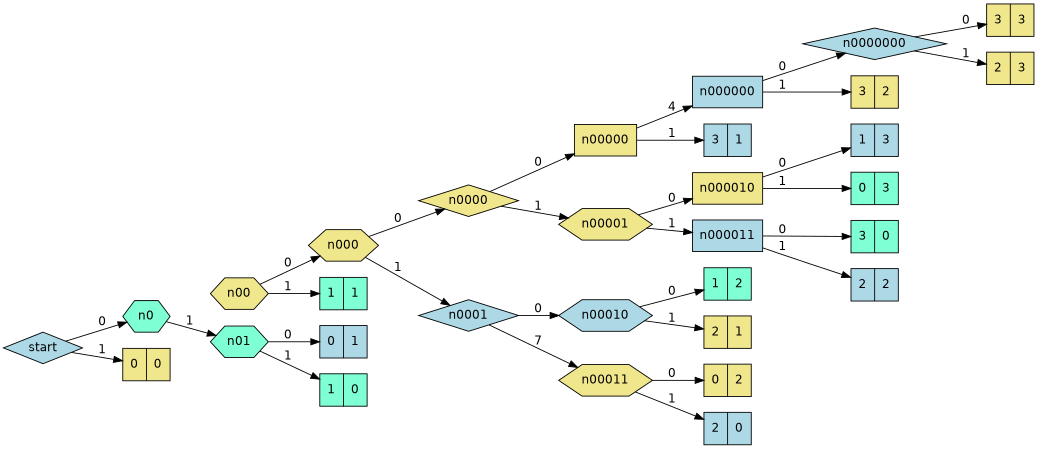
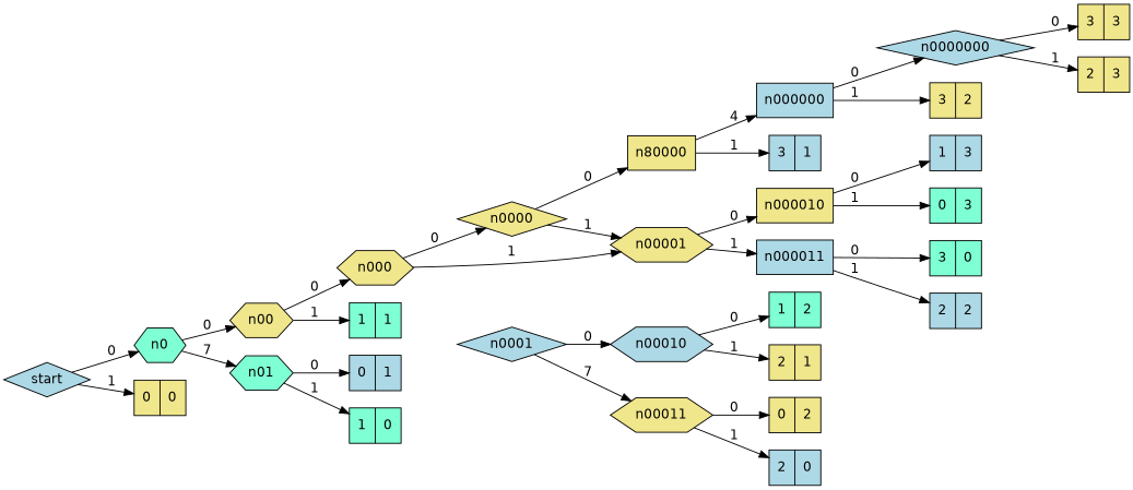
  digraph {
    rankdir=LR
    node [fillcolor=khaki fontname=DejaVuSans shape=record style=filled]
    edge [fontname=DejaVuSans]
    start [fillcolor=lightblue label=start shape=diamond]
    n0 [fillcolor=aquamarine shape=hexagon]
    n1 [label="{0|0}"]
    n00 [shape=hexagon]
    n01 [fillcolor=aquamarine shape=hexagon]
    n000 [shape=hexagon]
    n001 [fillcolor=aquamarine label="{1|1}"]
    n010 [fillcolor=lightblue label="{0|1}"]
    n011 [fillcolor=aquamarine label="{1|0}"]
    n0000 [shape=diamond]
    n0001 [fillcolor=lightblue shape=diamond]
-   n00000 [shape=box]
+   n00000 [shape=box label=n80000]
    n00001 [shape=hexagon]
    n00010 [fillcolor=lightblue shape=hexagon]
    n00011 [shape=hexagon]
    n000000 [fillcolor=lightblue shape=box]
    n000001 [fillcolor=lightblue label="{3|1}"]
    n000010 [shape=box]
    n000011 [fillcolor=lightblue shape=box]
    n000100 [fillcolor=aquamarine label="{1|2}"]
    n000101 [label="{2|1}"]
    n000110 [label="{0|2}"]
    n000111 [fillcolor=lightblue label="{2|0}"]
    n0000000 [fillcolor=lightblue shape=diamond]
    n0000001 [label="{3|2}"]
    n0000100 [fillcolor=lightblue label="{1|3}"]
    n0000101 [fillcolor=aquamarine label="{0|3}"]
    n0000110 [fillcolor=aquamarine label="{3|0}"]
    n0000111 [fillcolor=lightblue label="{2|2}"]
    n00000000 [label="{3|3}"]
    n00000001 [label="{2|3}"]
    start -> n0 [label=0]
    start -> n1 [label=1]
-   n0 -> n01 [label=1]
+   n0 -> n00 [label=0]
+   n0 -> n01 [label=7]
    n00 -> n000 [label=0]
    n00 -> n001 [label=1]
    n01 -> n010 [label=0]
    n01 -> n011 [label=1]
    n000 -> n0000 [label=0]
-   n000 -> n0001 [label=1]
+   n000 -> n00001 [label=1]
    n0000 -> n00000 [label=0]
    n0000 -> n00001 [label=1]
    n0001 -> n00010 [label=0]
    n0001 -> n00011 [label=7]
    n00000 -> n000000 [label=4]
    n00000 -> n000001 [label=1]
    n00001 -> n000010 [label=0]
    n00001 -> n000011 [label=1]
    n00010 -> n000100 [label=0]
    n00010 -> n000101 [label=1]
    n00011 -> n000110 [label=0]
    n00011 -> n000111 [label=1]
    n000000 -> n0000000 [label=0]
    n000000 -> n0000001 [label=1]
    n000010 -> n0000100 [label=0]
    n000010 -> n0000101 [label=1]
    n000011 -> n0000110 [label=0]
    n000011 -> n0000111 [label=1]
    n0000000 -> n00000000 [label=0]
    n0000000 -> n00000001 [label=1]
  }
